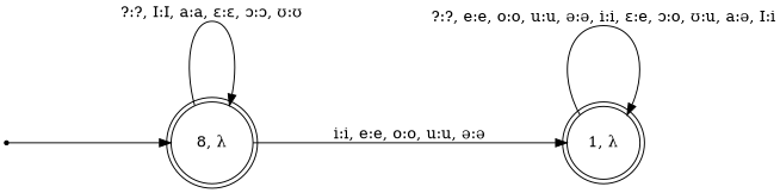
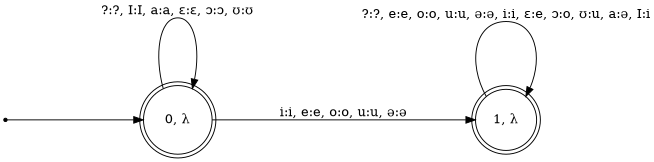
  digraph {
    nodesep=1
    rankdir=LR
    ranksep=2
    node [shape=doublecircle]
    start [shape=point]
-   "0, λ" [label="8, λ"]
+   "0, λ"
    "1, λ"
    start -> "0, λ"
    "0, λ" -> "0, λ" [label="?:?, I:I, a:a, ɛ:ɛ, ɔ:ɔ, ʊ:ʊ"]
    "0, λ" -> "1, λ" [label="i:i, e:e, o:o, u:u, ə:ə"]
    "1, λ" -> "1, λ" [label="?:?, e:e, o:o, u:u, ə:ə, i:i, ɛ:e, ɔ:o, ʊ:u, a:ə, I:i"]
  }
